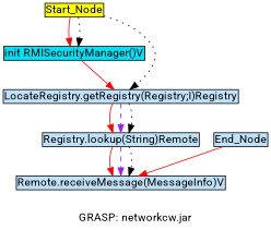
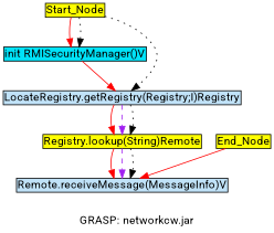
  digraph {
    fontname=Roboto
    label="GRASP: networkcw.jar"
    node [fillcolor="#c0e2f8" fontname=Roboto margin=0.02 shape=box style=filled]
    edge [color=red fontname=Roboto style=solid]
    Start_Node [fillcolor=yellow height=0 width=0]
    "init RMISecurityManager()V" [fillcolor="#00e2f8" height=0 width=0]
    n3 [height=0 label="LocateRegistry.getRegistry(Registry;I)Registry" width=0]
-   "Registry.lookup(String)Remote" [height=0 width=0]
+   "Registry.lookup(String)Remote" [fillcolor=yellow height=0 width=0]
    "Remote.receiveMessage(MessageInfo)V" [height=0 width=0]
-   End_Node [height=0 width=0]
+   End_Node [fillcolor=yellow height=0 width=0]
    Start_Node -> "init RMISecurityManager()V"
    Start_Node -> "init RMISecurityManager()V" [color=black style=dotted]
    Start_Node -> n3 [color=black style=dotted]
    "init RMISecurityManager()V" -> n3
    n3 -> "Registry.lookup(String)Remote"
    n3 -> "Registry.lookup(String)Remote" [color=purple style=dashed]
    n3 -> "Registry.lookup(String)Remote" [color=black style=dotted]
    "Registry.lookup(String)Remote" -> "Remote.receiveMessage(MessageInfo)V"
    "Registry.lookup(String)Remote" -> "Remote.receiveMessage(MessageInfo)V" [color=purple style=dashed]
    "Registry.lookup(String)Remote" -> "Remote.receiveMessage(MessageInfo)V" [color=black style=dotted]
    End_Node -> "Remote.receiveMessage(MessageInfo)V"
  }
